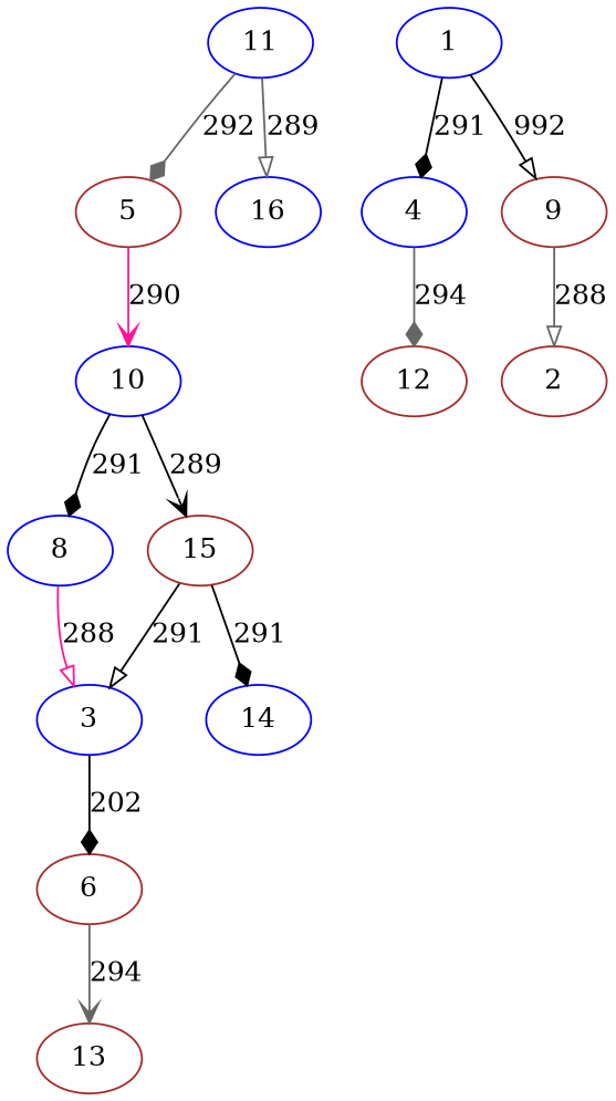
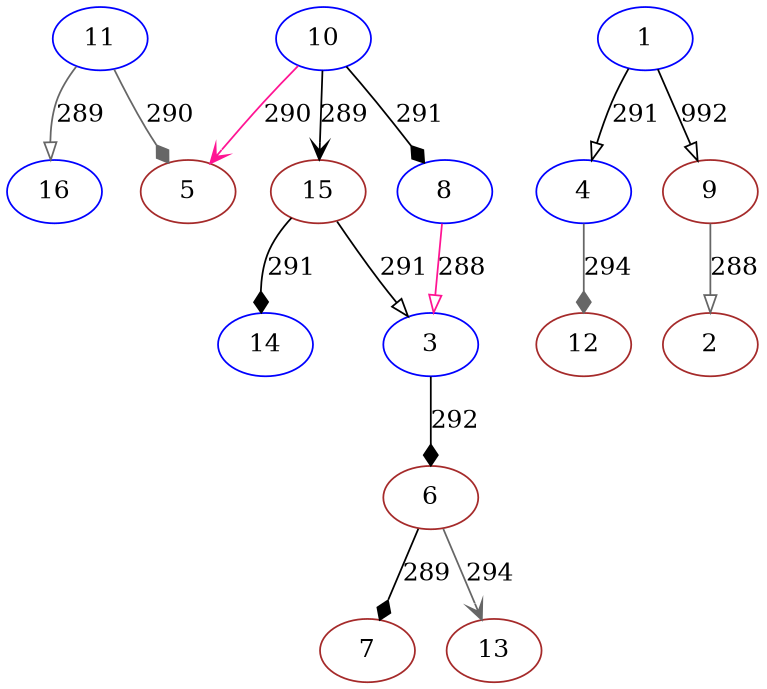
  digraph {
    fontname="DejaVu Serif"
    node [color=brown fontname="DejaVu Serif"]
    edge [arrowhead=diamond color=black fontname="DejaVu Serif"]
    5
    11 [color=blue]
    16 [color=blue]
    10 [color=blue]
    8 [color=blue]
    15
    3 [color=blue]
    14 [color=blue]
    6
+   7
    13
    1 [color=blue]
    4 [color=blue]
    9
    12
    2
-   5 -> 10 [arrowhead=vee color=deeppink label=290]
-   11 -> 5 [color=gray40 label=292]
+   10 -> 5 [arrowhead=vee color=deeppink label=290]
+   11 -> 5 [color=gray40 label=290]
    11 -> 16 [arrowhead=onormal color=gray40 label=289]
    10 -> 8 [label=291]
    10 -> 15 [arrowhead=vee label=289]
    8 -> 3 [arrowhead=onormal color=deeppink label=288]
    15 -> 3 [arrowhead=onormal label=291]
    15 -> 14 [label=291]
-   3 -> 6 [label=202]
+   3 -> 6 [label=292]
+   6 -> 7 [label=289]
    6 -> 13 [arrowhead=vee color=gray40 label=294]
-   1 -> 4 [label=291]
+   1 -> 4 [arrowhead=onormal label=291]
    1 -> 9 [arrowhead=onormal label=992]
    4 -> 12 [color=gray40 label=294]
    9 -> 2 [arrowhead=onormal color=gray40 label=288]
  }
